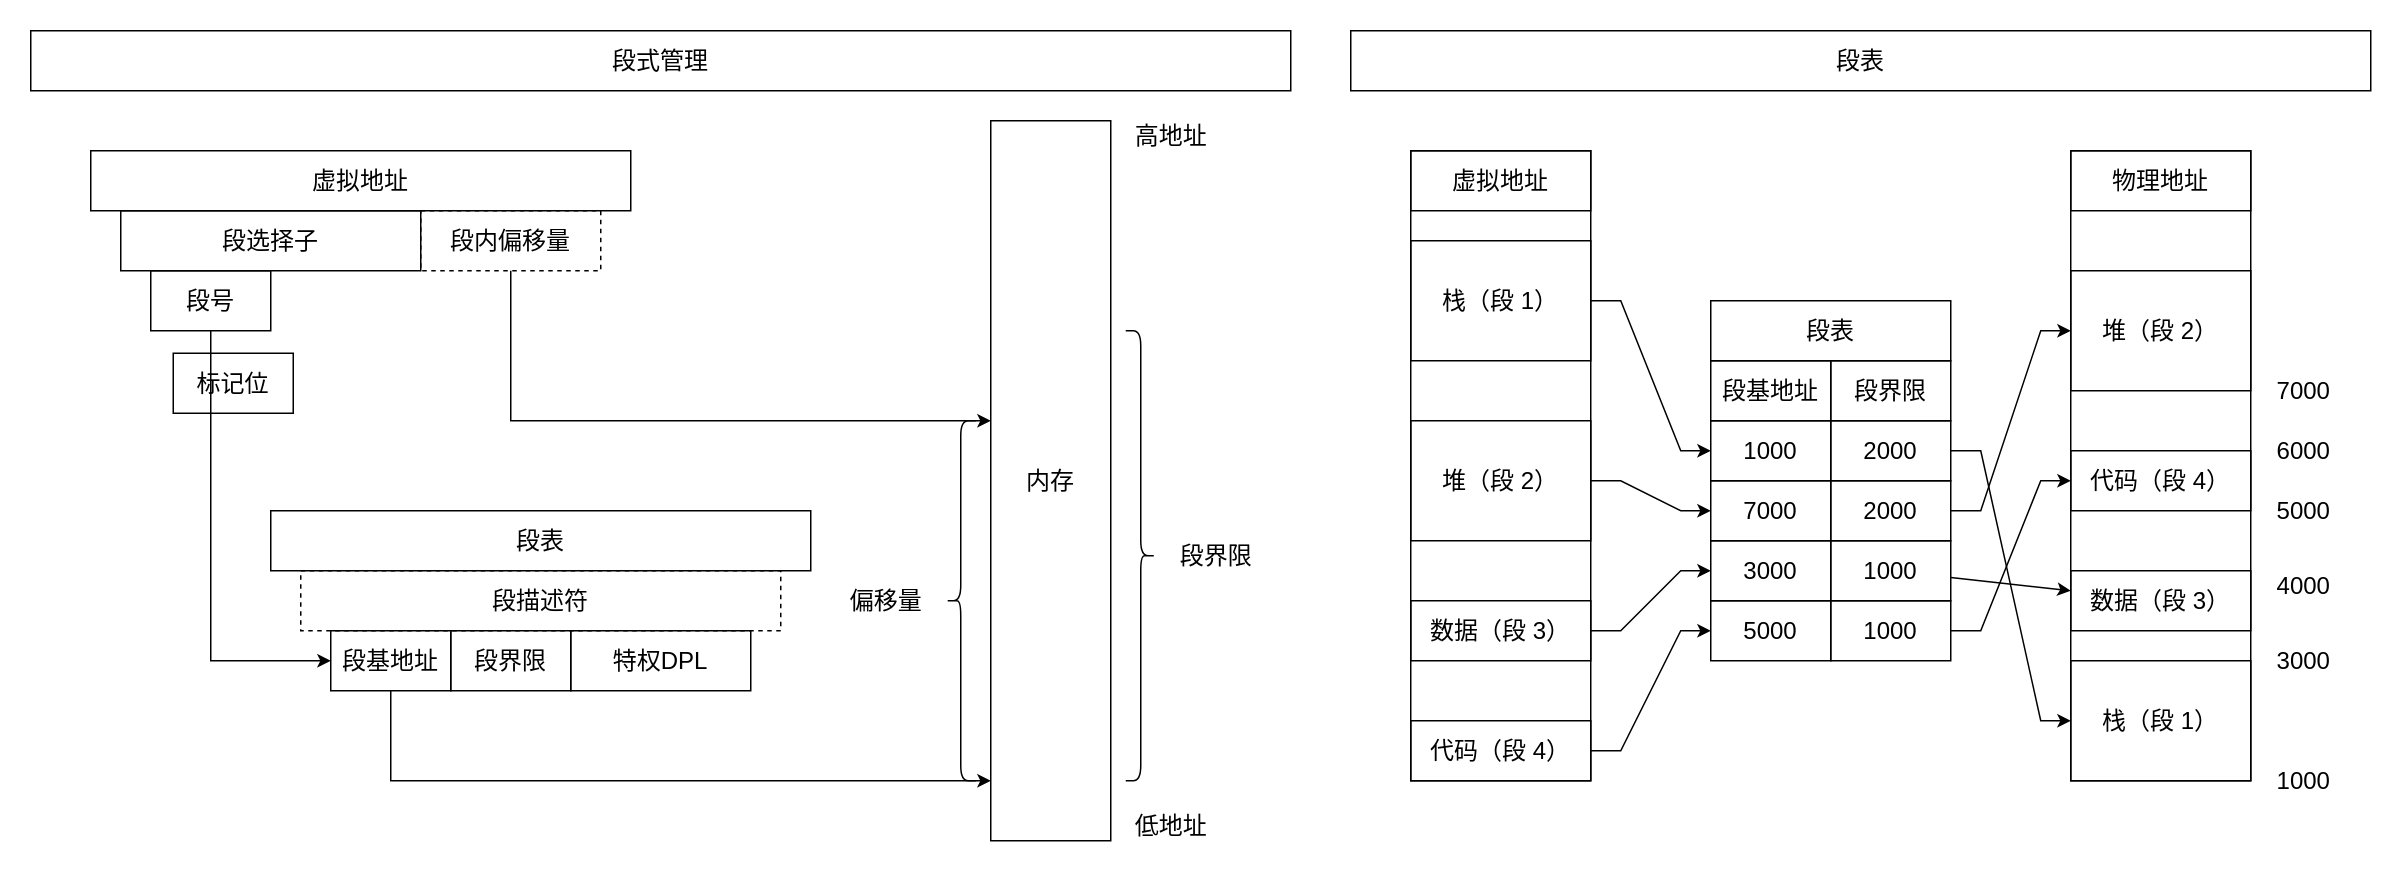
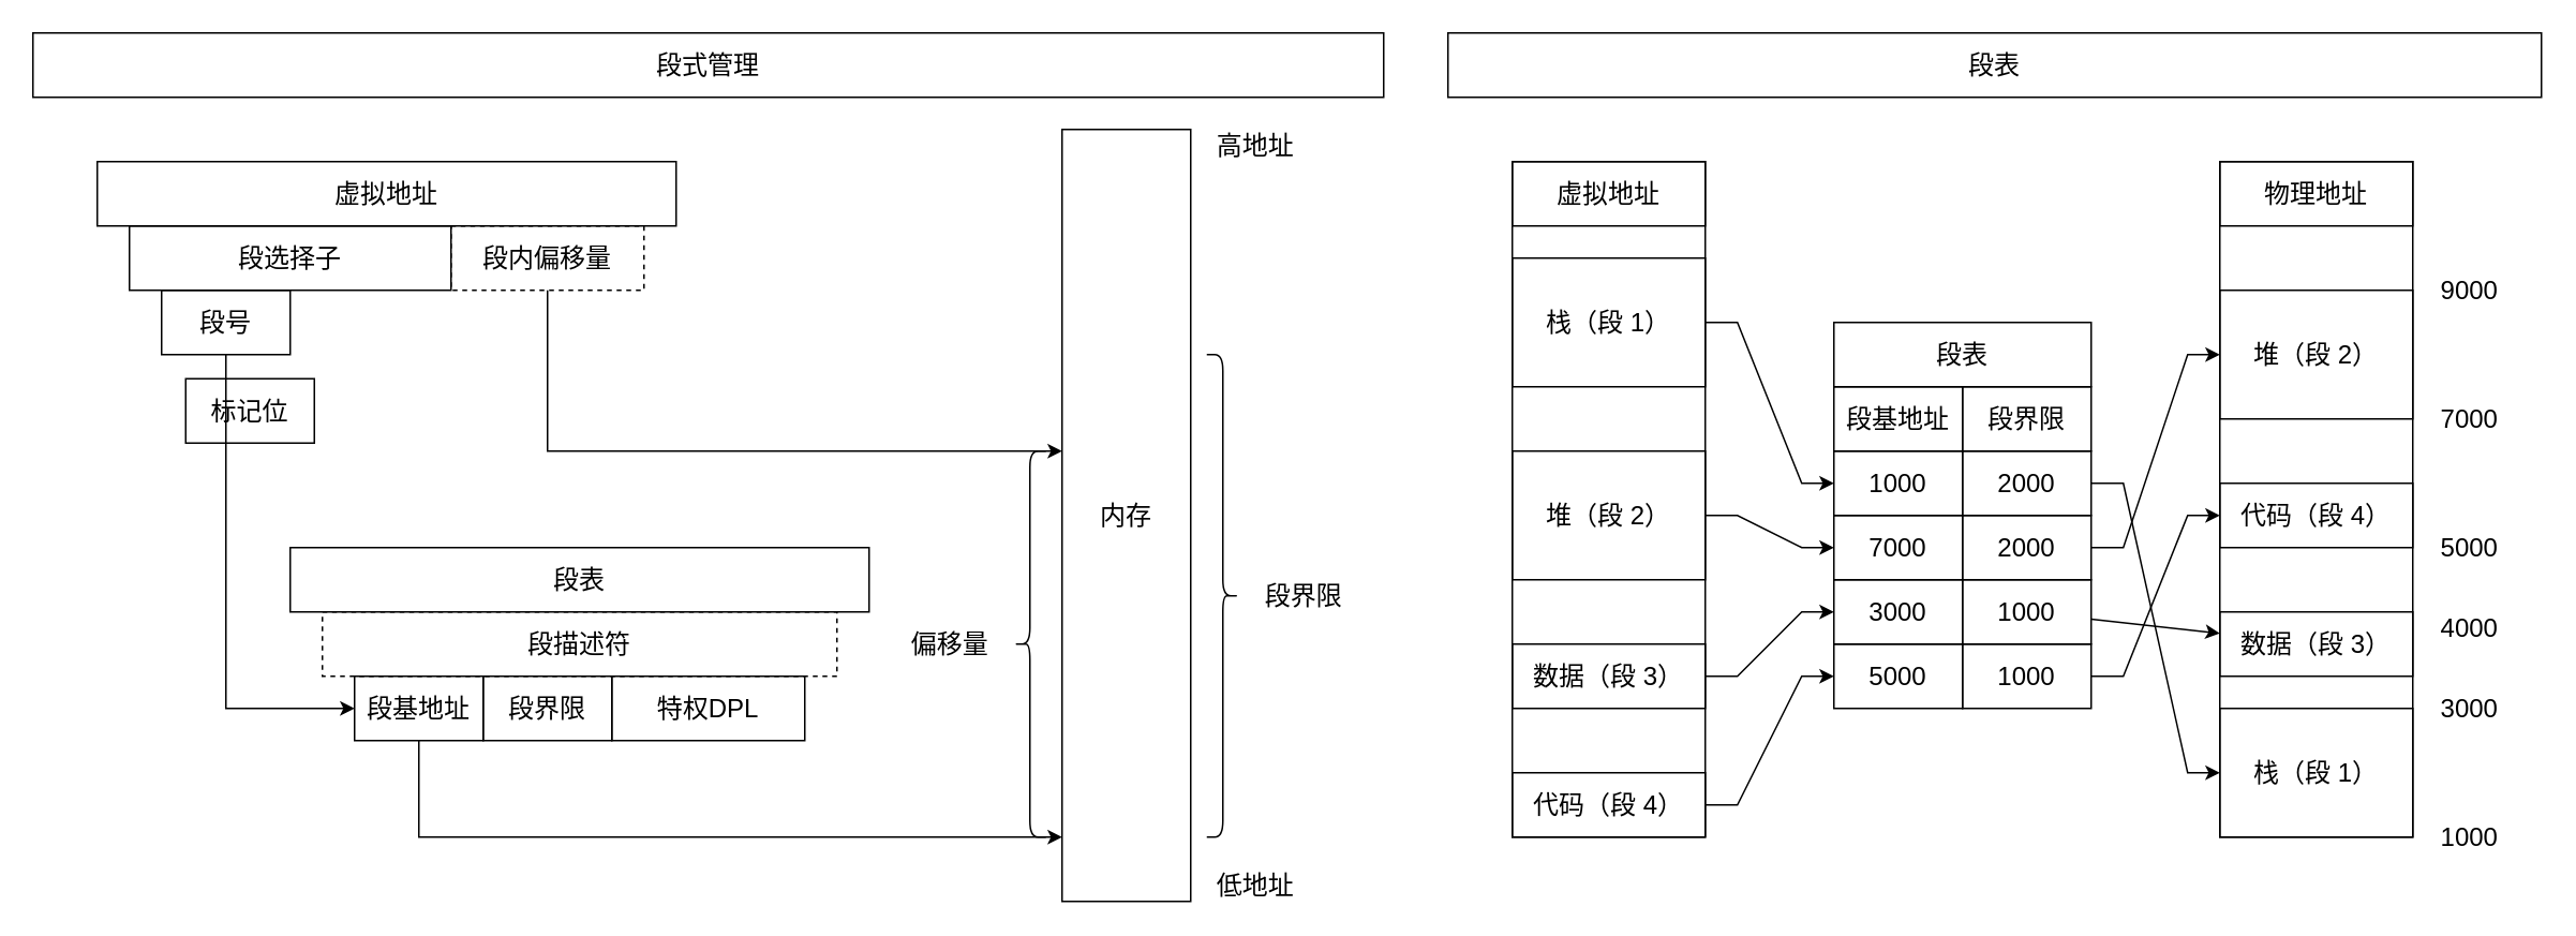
  <mxCell id="0" />
  <mxCell id="1" parent="0" />
  <mxCell id="2" value="段式管理" style="rounded=0;whiteSpace=wrap;html=1;fontSize=16;strokeColor=default;fillColor=none;container=0;" parent="1" vertex="1"><mxGeometry x="20" y="20" width="840" height="40" as="geometry" /></mxCell>
  <mxCell id="3" value="内存" style="rounded=0;whiteSpace=wrap;html=1;fontSize=16;strokeColor=default;fillColor=none;container=0;" parent="1" vertex="1"><mxGeometry x="660" y="80" width="80" height="480" as="geometry" /></mxCell>
  <mxCell id="4" value="" style="endArrow=classic;html=1;rounded=0;fontSize=16;" parent="1" source="15" edge="1"><mxGeometry width="50" height="50" relative="1" as="geometry"><mxPoint x="280" y="480" as="sourcePoint" /><mxPoint x="660" y="520" as="targetPoint" /><Array as="points"><mxPoint x="260" y="520" /></Array></mxGeometry></mxCell>
  <mxCell id="5" value="低地址" style="text;html=1;align=center;verticalAlign=middle;resizable=0;points=[];autosize=1;strokeColor=none;fillColor=none;fontSize=16;container=0;" parent="1" vertex="1"><mxGeometry x="750" y="540" width="60" height="20" as="geometry" /></mxCell>
  <mxCell id="6" value="高地址" style="text;html=1;align=center;verticalAlign=middle;resizable=0;points=[];autosize=1;strokeColor=none;fillColor=none;fontSize=16;container=0;" parent="1" vertex="1"><mxGeometry x="750" y="80" width="60" height="20" as="geometry" /></mxCell>
  <mxCell id="7" value="" style="endArrow=classic;html=1;rounded=0;fontSize=16;" parent="1" source="12" edge="1"><mxGeometry width="50" height="50" relative="1" as="geometry"><mxPoint x="600" y="340" as="sourcePoint" /><mxPoint x="660" y="280" as="targetPoint" /><Array as="points"><mxPoint x="340" y="280" /></Array></mxGeometry></mxCell>
  <mxCell id="8" value="" style="shape=curlyBracket;whiteSpace=wrap;html=1;rounded=1;fontSize=16;strokeColor=default;fillColor=none;container=0;" parent="1" vertex="1"><mxGeometry x="630" y="280" width="20" height="240" as="geometry" /></mxCell>
  <mxCell id="9" value="偏移量" style="text;html=1;align=center;verticalAlign=middle;resizable=0;points=[];autosize=1;strokeColor=none;fillColor=none;fontSize=16;container=0;" parent="1" vertex="1"><mxGeometry x="560" y="390" width="60" height="20" as="geometry" /></mxCell>
  <mxCell id="10" value="" style="shape=curlyBracket;whiteSpace=wrap;html=1;rounded=1;flipH=1;fontSize=16;strokeColor=default;fillColor=none;container=0;" parent="1" vertex="1"><mxGeometry x="750" y="220" width="20" height="300" as="geometry" /></mxCell>
  <mxCell id="11" value="段界限" style="text;html=1;align=center;verticalAlign=middle;resizable=0;points=[];autosize=1;strokeColor=none;fillColor=none;fontSize=16;container=0;" parent="1" vertex="1"><mxGeometry x="780" y="360" width="60" height="20" as="geometry" /></mxCell>
  <mxCell id="12" value="段内偏移量" style="rounded=0;whiteSpace=wrap;html=1;fontSize=16;strokeColor=default;fillColor=none;container=0;dashed=1;" parent="1" vertex="1"><mxGeometry x="280" y="140" width="120" height="40" as="geometry" /></mxCell>
  <mxCell id="13" value="段号" style="rounded=0;whiteSpace=wrap;html=1;fontSize=16;strokeColor=default;fillColor=none;container=0;" parent="1" vertex="1"><mxGeometry x="100" y="180" width="80" height="40" as="geometry" /></mxCell>
  <mxCell id="14" value="标记位" style="rounded=0;whiteSpace=wrap;html=1;fontSize=16;strokeColor=default;fillColor=none;container=0;" parent="1" vertex="1"><mxGeometry x="115" y="235" width="80" height="40" as="geometry" /></mxCell>
  <mxCell id="15" value="段基地址" style="rounded=0;whiteSpace=wrap;html=1;fontSize=16;strokeColor=default;fillColor=none;container=0;" parent="1" vertex="1"><mxGeometry x="220" y="420" width="80" height="40" as="geometry" /></mxCell>
  <mxCell id="16" value="段界限" style="rounded=0;whiteSpace=wrap;html=1;fontSize=16;strokeColor=default;fillColor=none;container=0;" parent="1" vertex="1"><mxGeometry x="300" y="420" width="80" height="40" as="geometry" /></mxCell>
  <mxCell id="17" value="特权DPL" style="rounded=0;whiteSpace=wrap;html=1;fontSize=16;strokeColor=default;fillColor=none;container=0;" parent="1" vertex="1"><mxGeometry x="380" y="420" width="120" height="40" as="geometry" /></mxCell>
  <mxCell id="18" value="" style="endArrow=classic;html=1;rounded=0;fontSize=16;" parent="1" source="13" target="15" edge="1"><mxGeometry width="50" height="50" relative="1" as="geometry"><mxPoint x="400" y="380" as="sourcePoint" /><mxPoint x="220" y="410" as="targetPoint" /><Array as="points"><mxPoint x="140" y="440" /></Array></mxGeometry></mxCell>
  <mxCell id="19" value="段表" style="rounded=0;whiteSpace=wrap;html=1;fontSize=16;strokeColor=default;fillColor=none;container=0;" parent="1" vertex="1"><mxGeometry x="900" y="20" width="680" height="40" as="geometry" /></mxCell>
  <mxCell id="20" value="段基地址" style="rounded=0;whiteSpace=wrap;html=1;fontSize=16;strokeColor=default;fillColor=none;container=0;" parent="1" vertex="1"><mxGeometry x="1140" y="240" width="80" height="40" as="geometry" /></mxCell>
  <mxCell id="21" value="段界限" style="rounded=0;whiteSpace=wrap;html=1;fontSize=16;strokeColor=default;fillColor=none;container=0;" parent="1" vertex="1"><mxGeometry x="1220" y="240" width="80" height="40" as="geometry" /></mxCell>
  <mxCell id="22" value="1000" style="rounded=0;whiteSpace=wrap;html=1;fontSize=16;strokeColor=default;fillColor=none;container=0;" parent="1" vertex="1"><mxGeometry x="1140" y="280" width="80" height="40" as="geometry" /></mxCell>
  <mxCell id="23" value="2000" style="rounded=0;whiteSpace=wrap;html=1;fontSize=16;strokeColor=default;fillColor=none;container=0;" parent="1" vertex="1"><mxGeometry x="1220" y="280" width="80" height="40" as="geometry" /></mxCell>
  <mxCell id="24" value="7000" style="rounded=0;whiteSpace=wrap;html=1;fontSize=16;strokeColor=default;fillColor=none;container=0;" parent="1" vertex="1"><mxGeometry x="1140" y="320" width="80" height="40" as="geometry" /></mxCell>
  <mxCell id="25" value="2000" style="rounded=0;whiteSpace=wrap;html=1;fontSize=16;strokeColor=default;fillColor=none;container=0;" parent="1" vertex="1"><mxGeometry x="1220" y="320" width="80" height="40" as="geometry" /></mxCell>
  <mxCell id="26" value="3000" style="rounded=0;whiteSpace=wrap;html=1;fontSize=16;strokeColor=default;fillColor=none;container=0;" parent="1" vertex="1"><mxGeometry x="1140" y="360" width="80" height="40" as="geometry" /></mxCell>
  <mxCell id="27" value="1000" style="rounded=0;whiteSpace=wrap;html=1;fontSize=16;strokeColor=default;fillColor=none;container=0;" parent="1" vertex="1"><mxGeometry x="1220" y="360" width="80" height="40" as="geometry" /></mxCell>
  <mxCell id="28" value="5000" style="rounded=0;whiteSpace=wrap;html=1;fontSize=16;strokeColor=default;fillColor=none;container=0;" parent="1" vertex="1"><mxGeometry x="1140" y="400" width="80" height="40" as="geometry" /></mxCell>
  <mxCell id="29" value="1000" style="rounded=0;whiteSpace=wrap;html=1;fontSize=16;strokeColor=default;fillColor=none;container=0;" parent="1" vertex="1"><mxGeometry x="1220" y="400" width="80" height="40" as="geometry" /></mxCell>
  <mxCell id="30" value="1000" style="text;html=1;align=center;verticalAlign=middle;resizable=0;points=[];autosize=1;strokeColor=none;fillColor=none;fontSize=16;container=0;" parent="1" vertex="1"><mxGeometry x="1510" y="510" width="50" height="20" as="geometry" /></mxCell>
  <mxCell id="31" value="3000" style="text;html=1;align=center;verticalAlign=middle;resizable=0;points=[];autosize=1;strokeColor=none;fillColor=none;fontSize=16;container=0;" parent="1" vertex="1"><mxGeometry x="1510" y="430" width="50" height="20" as="geometry" /></mxCell>
  <mxCell id="32" value="4000" style="text;html=1;align=center;verticalAlign=middle;resizable=0;points=[];autosize=1;strokeColor=none;fillColor=none;fontSize=16;container=0;" parent="1" vertex="1"><mxGeometry x="1510" y="380" width="50" height="20" as="geometry" /></mxCell>
  <mxCell id="33" value="5000" style="text;html=1;align=center;verticalAlign=middle;resizable=0;points=[];autosize=1;strokeColor=none;fillColor=none;fontSize=16;container=0;" parent="1" vertex="1"><mxGeometry x="1510" y="330" width="50" height="20" as="geometry" /></mxCell>
- <mxCell id="34" value="6000" style="text;html=1;align=center;verticalAlign=middle;resizable=0;points=[];autosize=1;strokeColor=none;fillColor=none;fontSize=16;container=0;" parent="1" vertex="1"><mxGeometry x="1510" y="290" width="50" height="20" as="geometry" /></mxCell>
  <mxCell id="35" value="7000" style="text;html=1;align=center;verticalAlign=middle;resizable=0;points=[];autosize=1;strokeColor=none;fillColor=none;fontSize=16;container=0;" parent="1" vertex="1"><mxGeometry x="1510" y="250" width="50" height="20" as="geometry" /></mxCell>
+ <mxCell id="36" value="9000" style="text;html=1;align=center;verticalAlign=middle;resizable=0;points=[];autosize=1;strokeColor=none;fillColor=none;fontSize=16;container=0;" parent="1" vertex="1"><mxGeometry x="1510" y="170" width="50" height="20" as="geometry" /></mxCell>
  <mxCell id="37" value="" style="group;strokeColor=default;container=0;" parent="1" vertex="1" connectable="0"><mxGeometry x="1380" y="100" width="120" height="420" as="geometry" /></mxCell>
  <mxCell id="38" value="" style="group;strokeColor=default;container=0;" parent="1" vertex="1" connectable="0"><mxGeometry x="940" y="100" width="120" height="420" as="geometry" /></mxCell>
  <mxCell id="39" value="" style="endArrow=classic;html=1;rounded=0;fontSize=16;" parent="1" source="52" target="22" edge="1"><mxGeometry width="50" height="50" relative="1" as="geometry"><mxPoint x="1210" y="330" as="sourcePoint" /><mxPoint x="1260" y="280" as="targetPoint" /><Array as="points"><mxPoint x="1080" y="200" /><mxPoint x="1120" y="300" /></Array></mxGeometry></mxCell>
  <mxCell id="40" value="" style="endArrow=classic;html=1;rounded=0;fontSize=16;" parent="1" source="53" target="24" edge="1"><mxGeometry width="50" height="50" relative="1" as="geometry"><mxPoint x="1070" y="243.333" as="sourcePoint" /><mxPoint x="1154" y="290" as="targetPoint" /><Array as="points"><mxPoint x="1080" y="320" /><mxPoint x="1120" y="340" /></Array></mxGeometry></mxCell>
  <mxCell id="41" value="" style="endArrow=classic;html=1;rounded=0;fontSize=16;" parent="1" source="54" target="26" edge="1"><mxGeometry width="50" height="50" relative="1" as="geometry"><mxPoint x="1070" y="336.667" as="sourcePoint" /><mxPoint x="1150" y="345.556" as="targetPoint" /><Array as="points"><mxPoint x="1080" y="420" /><mxPoint x="1120" y="380" /></Array></mxGeometry></mxCell>
  <mxCell id="42" value="" style="endArrow=classic;html=1;rounded=0;fontSize=16;" parent="1" source="55" target="28" edge="1"><mxGeometry width="50" height="50" relative="1" as="geometry"><mxPoint x="1070" y="416.667" as="sourcePoint" /><mxPoint x="1150" y="398.889" as="targetPoint" /><Array as="points"><mxPoint x="1080" y="500" /><mxPoint x="1120" y="420" /></Array></mxGeometry></mxCell>
  <mxCell id="43" value="" style="endArrow=classic;html=1;rounded=0;fontSize=16;" parent="1" source="23" target="51" edge="1"><mxGeometry width="50" height="50" relative="1" as="geometry"><mxPoint x="1070" y="243.333" as="sourcePoint" /><mxPoint x="1154" y="290" as="targetPoint" /><Array as="points"><mxPoint x="1320" y="300" /><mxPoint x="1360" y="480" /></Array></mxGeometry></mxCell>
  <mxCell id="44" value="" style="endArrow=classic;html=1;rounded=0;fontSize=16;" parent="1" source="25" target="50" edge="1"><mxGeometry width="50" height="50" relative="1" as="geometry"><mxPoint x="1290" y="330" as="sourcePoint" /><mxPoint x="1410" y="450" as="targetPoint" /><Array as="points"><mxPoint x="1320" y="340" /><mxPoint x="1360" y="220" /></Array></mxGeometry></mxCell>
  <mxCell id="45" value="" style="endArrow=classic;html=1;rounded=0;fontSize=16;" parent="1" source="27" target="49" edge="1"><mxGeometry width="50" height="50" relative="1" as="geometry"><mxPoint x="1350" y="320" as="sourcePoint" /><mxPoint x="1400" y="270" as="targetPoint" /></mxGeometry></mxCell>
  <mxCell id="46" value="" style="endArrow=classic;html=1;rounded=0;fontSize=16;" parent="1" source="29" target="48" edge="1"><mxGeometry width="50" height="50" relative="1" as="geometry"><mxPoint x="1310" y="394.444" as="sourcePoint" /><mxPoint x="1390" y="403.333" as="targetPoint" /><Array as="points"><mxPoint x="1320" y="420" /><mxPoint x="1360" y="320" /></Array></mxGeometry></mxCell>
  <mxCell id="47" value="物理地址" style="rounded=0;whiteSpace=wrap;html=1;fontSize=16;strokeColor=default;fillColor=none;container=0;" parent="1" vertex="1"><mxGeometry x="1380" y="100" width="120" height="40" as="geometry" /></mxCell>
  <mxCell id="48" value="代码（段 4）" style="rounded=0;whiteSpace=wrap;html=1;fontSize=16;strokeColor=default;fillColor=none;container=0;" parent="1" vertex="1"><mxGeometry x="1380" y="300" width="120" height="40" as="geometry" /></mxCell>
  <mxCell id="49" value="数据（段 3）" style="rounded=0;whiteSpace=wrap;html=1;fontSize=16;strokeColor=default;fillColor=none;container=0;" parent="1" vertex="1"><mxGeometry x="1380" y="380" width="120" height="40" as="geometry" /></mxCell>
  <mxCell id="50" value="堆（段 2）" style="rounded=0;whiteSpace=wrap;html=1;fontSize=16;strokeColor=default;fillColor=none;container=0;" parent="1" vertex="1"><mxGeometry x="1380" y="180" width="120" height="80" as="geometry" /></mxCell>
  <mxCell id="51" value="栈（段 1）" style="rounded=0;whiteSpace=wrap;html=1;fontSize=16;strokeColor=default;fillColor=none;container=0;" parent="1" vertex="1"><mxGeometry x="1380" y="440" width="120" height="80" as="geometry" /></mxCell>
  <mxCell id="52" value="栈（段 1）" style="rounded=0;whiteSpace=wrap;html=1;fontSize=16;strokeColor=default;fillColor=none;container=0;" parent="1" vertex="1"><mxGeometry x="940" y="160" width="120" height="80" as="geometry" /></mxCell>
  <mxCell id="53" value="堆（段 2）" style="rounded=0;whiteSpace=wrap;html=1;fontSize=16;strokeColor=default;fillColor=none;container=0;" parent="1" vertex="1"><mxGeometry x="940" y="280" width="120" height="80" as="geometry" /></mxCell>
  <mxCell id="54" value="数据（段 3）" style="rounded=0;whiteSpace=wrap;html=1;fontSize=16;strokeColor=default;fillColor=none;container=0;" parent="1" vertex="1"><mxGeometry x="940" y="400" width="120" height="40" as="geometry" /></mxCell>
  <mxCell id="55" value="代码（段 4）" style="rounded=0;whiteSpace=wrap;html=1;fontSize=16;strokeColor=default;fillColor=none;container=0;" parent="1" vertex="1"><mxGeometry x="940" y="480" width="120" height="40" as="geometry" /></mxCell>
  <mxCell id="56" value="虚拟地址" style="rounded=0;whiteSpace=wrap;html=1;fontSize=16;strokeColor=default;fillColor=none;container=0;" parent="1" vertex="1"><mxGeometry x="940" y="100" width="120" height="40" as="geometry" /></mxCell>
  <mxCell id="57" value="段表" style="rounded=0;whiteSpace=wrap;html=1;fontSize=16;strokeColor=default;fillColor=none;container=0;" parent="1" vertex="1"><mxGeometry x="1140" y="200" width="160" height="40" as="geometry" /></mxCell>
  <mxCell id="58" value="&lt;span style=&quot;font-size: 16px&quot;&gt;虚拟地址&lt;/span&gt;" style="rounded=0;whiteSpace=wrap;html=1;fillColor=none;" vertex="1" parent="1"><mxGeometry x="60" y="100" width="360" height="40" as="geometry" /></mxCell>
  <mxCell id="59" value="&lt;span style=&quot;font-size: 16px&quot;&gt;段选择子&lt;/span&gt;" style="rounded=0;whiteSpace=wrap;html=1;fillColor=none;" vertex="1" parent="1"><mxGeometry x="80" y="140" width="200" height="40" as="geometry" /></mxCell>
  <mxCell id="60" value="&lt;span style=&quot;font-size: 16px&quot;&gt;段表&lt;/span&gt;" style="rounded=0;whiteSpace=wrap;html=1;fillColor=none;" vertex="1" parent="1"><mxGeometry x="180" y="340" width="360" height="40" as="geometry" /></mxCell>
  <mxCell id="61" value="&lt;span style=&quot;font-size: 16px&quot;&gt;段描述符&lt;/span&gt;" style="rounded=0;whiteSpace=wrap;html=1;fillColor=none;dashed=1;" vertex="1" parent="1"><mxGeometry x="200" y="380" width="320" height="40" as="geometry" /></mxCell>
